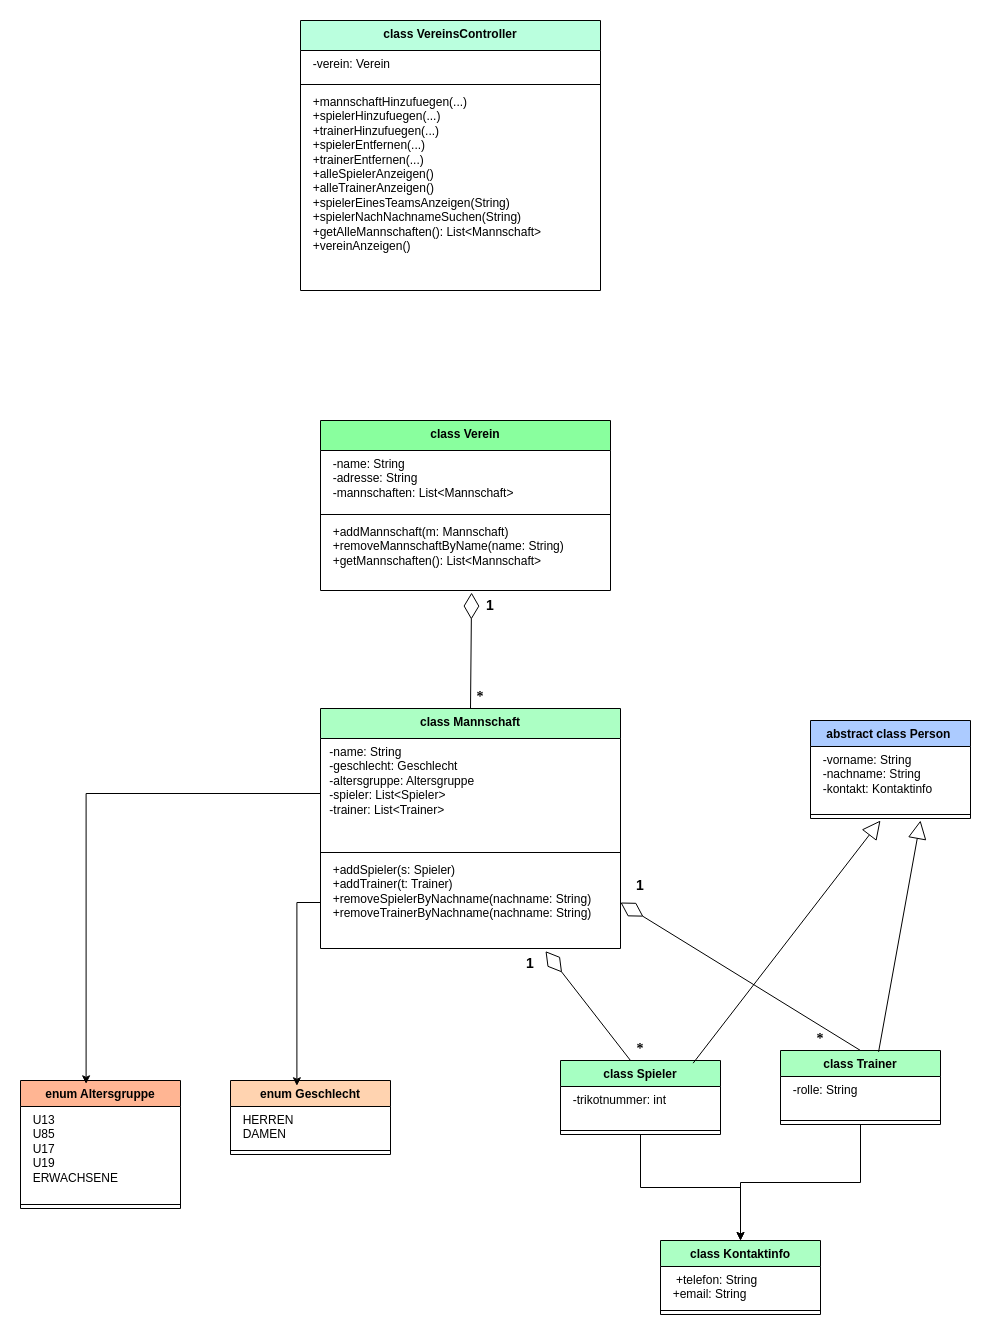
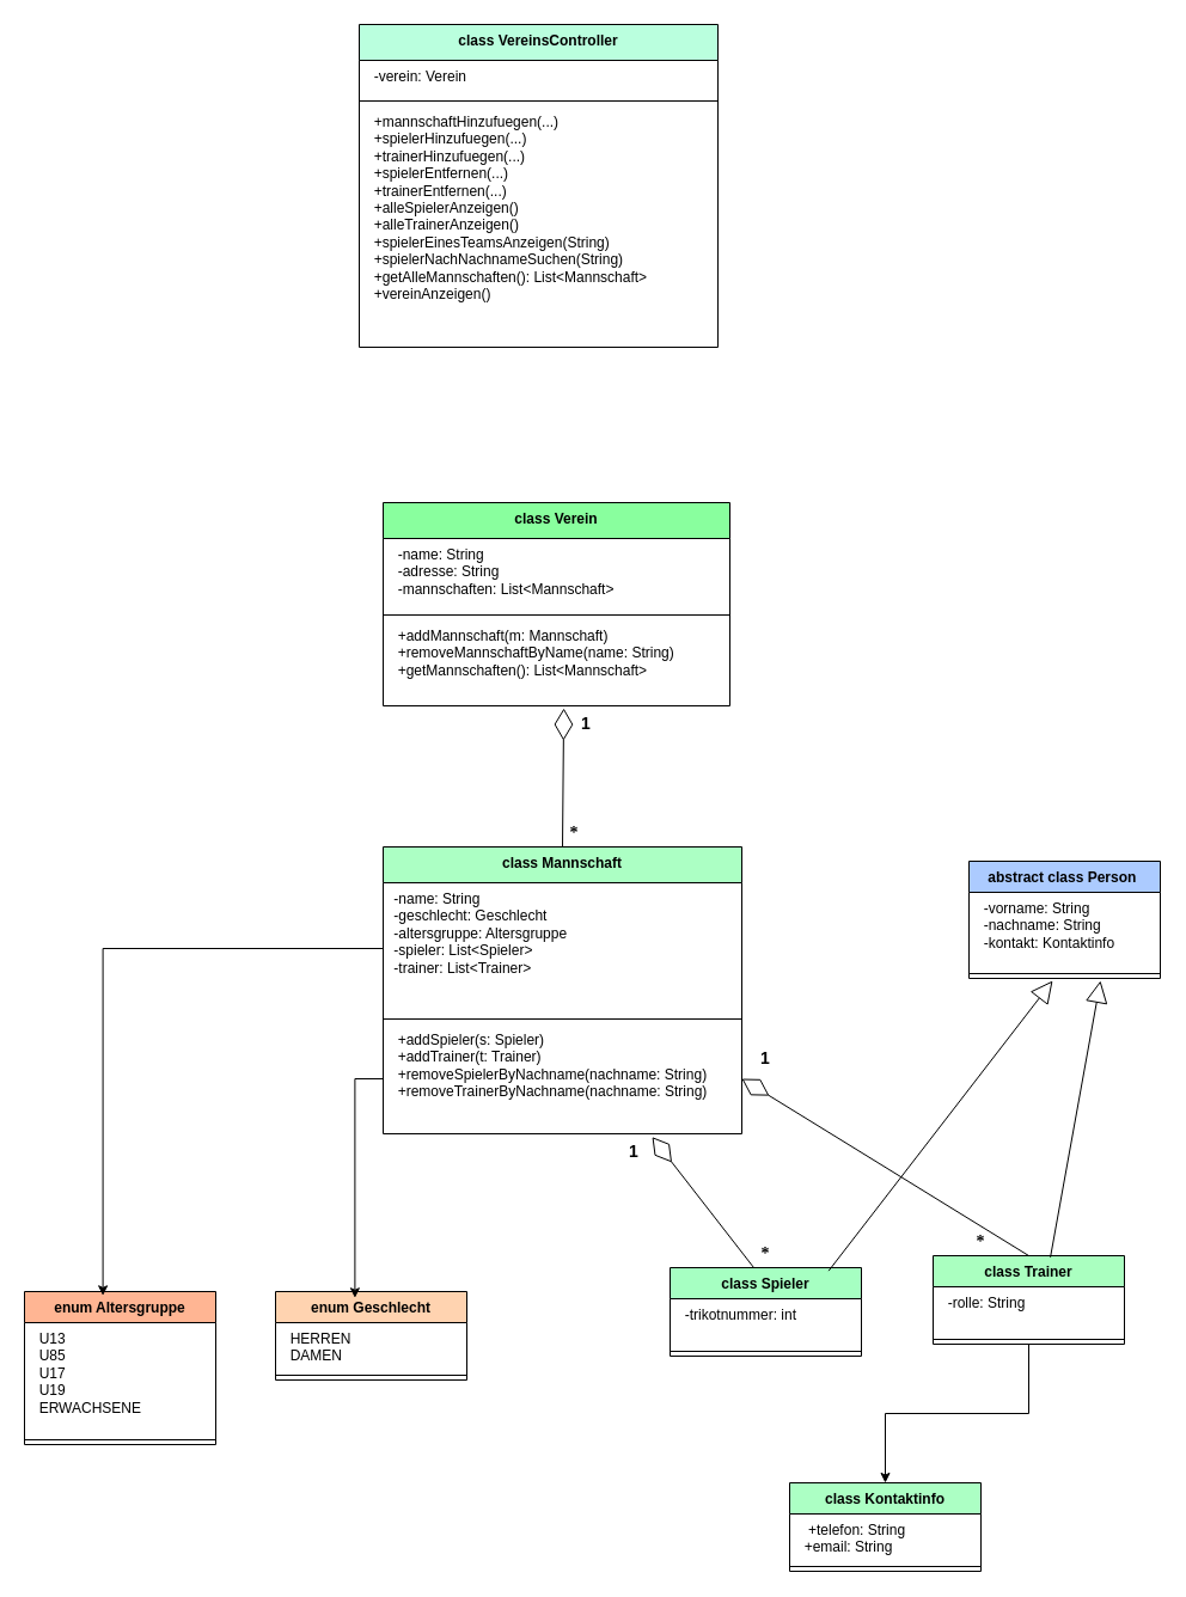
  <mxCell id="0" />
  <mxCell id="1" parent="0" />
  <mxCell id="2" value="enum Geschlecht" style="swimlane;fontStyle=1;align=center;verticalAlign=top;childLayout=stackLayout;horizontal=1;startSize=26;horizontalStack=0;resizeParent=1;resizeParentMax=0;resizeLast=0;collapsible=1;marginBottom=0;whiteSpace=wrap;html=1;fillColor=#FFD3B0;" vertex="1" parent="1"><mxGeometry x="230" y="1080" width="160" height="74" as="geometry" /></mxCell>
  <mxCell id="3" value="&lt;div&gt;&amp;nbsp; HERREN&lt;/div&gt;&lt;div&gt;&amp;nbsp; DAMEN&lt;/div&gt;" style="text;strokeColor=none;fillColor=none;align=left;verticalAlign=top;spacingLeft=4;spacingRight=4;overflow=hidden;rotatable=0;points=[[0,0.5],[1,0.5]];portConstraint=eastwest;whiteSpace=wrap;html=1;" vertex="1" parent="2"><mxGeometry y="26" width="160" height="40" as="geometry" /></mxCell>
  <mxCell id="4" value="" style="line;strokeWidth=1;fillColor=none;align=left;verticalAlign=middle;spacingTop=-1;spacingLeft=3;spacingRight=3;rotatable=0;labelPosition=right;points=[];portConstraint=eastwest;strokeColor=inherit;" vertex="1" parent="2"><mxGeometry y="66" width="160" height="8" as="geometry" /></mxCell>
  <mxCell id="5" value="enum Altersgruppe" style="swimlane;fontStyle=1;align=center;verticalAlign=top;childLayout=stackLayout;horizontal=1;startSize=26;horizontalStack=0;resizeParent=1;resizeParentMax=0;resizeLast=0;collapsible=1;marginBottom=0;whiteSpace=wrap;html=1;fillColor=#FFB593;" vertex="1" parent="1"><mxGeometry x="20" y="1080" width="160" height="128" as="geometry" /></mxCell>
  <mxCell id="6" value="&lt;div&gt;&amp;nbsp;&amp;nbsp;&lt;span style=&quot;background-color: transparent;&quot;&gt;U13&lt;/span&gt;&lt;/div&gt;&lt;div&gt;&amp;nbsp; U85&lt;/div&gt;&lt;div&gt;&amp;nbsp; U17&lt;/div&gt;&lt;div&gt;&amp;nbsp; U19&lt;/div&gt;&lt;div&gt;&amp;nbsp; ERWACHSENE&lt;/div&gt;&lt;div&gt;&lt;br&gt;&lt;/div&gt;" style="text;strokeColor=none;fillColor=none;align=left;verticalAlign=top;spacingLeft=4;spacingRight=4;overflow=hidden;rotatable=0;points=[[0,0.5],[1,0.5]];portConstraint=eastwest;whiteSpace=wrap;html=1;" vertex="1" parent="5"><mxGeometry y="26" width="160" height="94" as="geometry" /></mxCell>
  <mxCell id="7" value="" style="line;strokeWidth=1;fillColor=none;align=left;verticalAlign=middle;spacingTop=-1;spacingLeft=3;spacingRight=3;rotatable=0;labelPosition=right;points=[];portConstraint=eastwest;strokeColor=inherit;" vertex="1" parent="5"><mxGeometry y="120" width="160" height="8" as="geometry" /></mxCell>
  <mxCell id="8" value="abstract class Person&amp;nbsp;" style="swimlane;fontStyle=1;align=center;verticalAlign=top;childLayout=stackLayout;horizontal=1;startSize=26;horizontalStack=0;resizeParent=1;resizeParentMax=0;resizeLast=0;collapsible=1;marginBottom=0;whiteSpace=wrap;html=1;fillColor=#ACCBFF;" vertex="1" parent="1"><mxGeometry x="810" y="720" width="160" height="98" as="geometry" /></mxCell>
  <mxCell id="9" value="&lt;div&gt;&amp;nbsp; -vorname: String&lt;/div&gt;&lt;div&gt;&amp;nbsp; -nachname: String&lt;/div&gt;&lt;div&gt;&amp;nbsp; -kontakt: Kontaktinfo&lt;/div&gt;" style="text;strokeColor=none;fillColor=none;align=left;verticalAlign=top;spacingLeft=4;spacingRight=4;overflow=hidden;rotatable=0;points=[[0,0.5],[1,0.5]];portConstraint=eastwest;whiteSpace=wrap;html=1;" vertex="1" parent="8"><mxGeometry y="26" width="160" height="64" as="geometry" /></mxCell>
  <mxCell id="10" value="" style="line;strokeWidth=1;fillColor=none;align=left;verticalAlign=middle;spacingTop=-1;spacingLeft=3;spacingRight=3;rotatable=0;labelPosition=right;points=[];portConstraint=eastwest;strokeColor=inherit;" vertex="1" parent="8"><mxGeometry y="90" width="160" height="8" as="geometry" /></mxCell>
  <mxCell id="11" value="class Kontaktinfo" style="swimlane;fontStyle=1;align=center;verticalAlign=top;childLayout=stackLayout;horizontal=1;startSize=26;horizontalStack=0;resizeParent=1;resizeParentMax=0;resizeLast=0;collapsible=1;marginBottom=0;whiteSpace=wrap;html=1;fillColor=#ACFFC4;" vertex="1" parent="1"><mxGeometry x="660" y="1240" width="160" height="74" as="geometry" /></mxCell>
  <mxCell id="12" value="&lt;div&gt;&lt;span style=&quot;background-color: transparent; color: light-dark(rgb(0, 0, 0), rgb(255, 255, 255));&quot;&gt;&amp;nbsp;&lt;/span&gt;&lt;span style=&quot;background-color: transparent;&quot;&gt;&amp;nbsp; +telefon: String&lt;/span&gt;&lt;br&gt;&lt;/div&gt;&lt;div&gt;&amp;nbsp; +email: String&lt;/div&gt;" style="text;strokeColor=none;fillColor=none;align=left;verticalAlign=top;spacingLeft=4;spacingRight=4;overflow=hidden;rotatable=0;points=[[0,0.5],[1,0.5]];portConstraint=eastwest;whiteSpace=wrap;html=1;" vertex="1" parent="11"><mxGeometry y="26" width="160" height="40" as="geometry" /></mxCell>
  <mxCell id="13" value="" style="line;strokeWidth=1;fillColor=none;align=left;verticalAlign=middle;spacingTop=-1;spacingLeft=3;spacingRight=3;rotatable=0;labelPosition=right;points=[];portConstraint=eastwest;strokeColor=inherit;" vertex="1" parent="11"><mxGeometry y="66" width="160" height="8" as="geometry" /></mxCell>
- <mxCell id="14" style="edgeStyle=orthogonalEdgeStyle;rounded=0;orthogonalLoop=1;jettySize=auto;html=1;" edge="1" parent="1" source="15" target="11"><mxGeometry relative="1" as="geometry" /></mxCell>
  <mxCell id="15" value="class Spieler" style="swimlane;fontStyle=1;align=center;verticalAlign=top;childLayout=stackLayout;horizontal=1;startSize=26;horizontalStack=0;resizeParent=1;resizeParentMax=0;resizeLast=0;collapsible=1;marginBottom=0;whiteSpace=wrap;html=1;fillColor=#A6FFC2;" vertex="1" parent="1"><mxGeometry x="560" y="1060" width="160" height="74" as="geometry" /></mxCell>
  <mxCell id="16" value="&amp;nbsp; -trikotnummer: int" style="text;strokeColor=none;fillColor=none;align=left;verticalAlign=top;spacingLeft=4;spacingRight=4;overflow=hidden;rotatable=0;points=[[0,0.5],[1,0.5]];portConstraint=eastwest;whiteSpace=wrap;html=1;" vertex="1" parent="15"><mxGeometry y="26" width="160" height="40" as="geometry" /></mxCell>
  <mxCell id="17" value="" style="line;strokeWidth=1;fillColor=none;align=left;verticalAlign=middle;spacingTop=-1;spacingLeft=3;spacingRight=3;rotatable=0;labelPosition=right;points=[];portConstraint=eastwest;strokeColor=inherit;" vertex="1" parent="15"><mxGeometry y="66" width="160" height="8" as="geometry" /></mxCell>
  <mxCell id="18" style="edgeStyle=orthogonalEdgeStyle;rounded=0;orthogonalLoop=1;jettySize=auto;html=1;" edge="1" parent="1" source="19" target="11"><mxGeometry relative="1" as="geometry" /></mxCell>
  <mxCell id="19" value="class Trainer" style="swimlane;fontStyle=1;align=center;verticalAlign=top;childLayout=stackLayout;horizontal=1;startSize=26;horizontalStack=0;resizeParent=1;resizeParentMax=0;resizeLast=0;collapsible=1;marginBottom=0;whiteSpace=wrap;html=1;fillColor=#AAFFC0;" vertex="1" parent="1"><mxGeometry x="780" y="1050" width="160" height="74" as="geometry" /></mxCell>
  <mxCell id="20" value="&amp;nbsp; -rolle: String" style="text;strokeColor=none;fillColor=none;align=left;verticalAlign=top;spacingLeft=4;spacingRight=4;overflow=hidden;rotatable=0;points=[[0,0.5],[1,0.5]];portConstraint=eastwest;whiteSpace=wrap;html=1;" vertex="1" parent="19"><mxGeometry y="26" width="160" height="40" as="geometry" /></mxCell>
  <mxCell id="21" value="" style="line;strokeWidth=1;fillColor=none;align=left;verticalAlign=middle;spacingTop=-1;spacingLeft=3;spacingRight=3;rotatable=0;labelPosition=right;points=[];portConstraint=eastwest;strokeColor=inherit;" vertex="1" parent="19"><mxGeometry y="66" width="160" height="8" as="geometry" /></mxCell>
  <mxCell id="22" value="class Mannschaft" style="swimlane;fontStyle=1;align=center;verticalAlign=top;childLayout=stackLayout;horizontal=1;startSize=30;horizontalStack=0;resizeParent=1;resizeParentMax=0;resizeLast=0;collapsible=1;marginBottom=0;whiteSpace=wrap;html=1;fillColor=#ACFFC4;" vertex="1" parent="1"><mxGeometry x="320" y="708" width="300" height="240" as="geometry" /></mxCell>
  <mxCell id="23" value="&lt;div&gt;&amp;nbsp;-name: String&lt;/div&gt;&lt;div&gt;&amp;nbsp;-geschlecht: Geschlecht&lt;/div&gt;&lt;div&gt;&amp;nbsp;-altersgruppe: Altersgruppe&lt;/div&gt;&lt;div&gt;&amp;nbsp;-spieler: List&amp;lt;Spieler&amp;gt;&lt;/div&gt;&lt;div&gt;&amp;nbsp;-trainer: List&amp;lt;Trainer&amp;gt;&lt;/div&gt;" style="text;strokeColor=none;fillColor=none;align=left;verticalAlign=top;spacingLeft=4;spacingRight=4;overflow=hidden;rotatable=0;points=[[0,0.5],[1,0.5]];portConstraint=eastwest;whiteSpace=wrap;html=1;" vertex="1" parent="22"><mxGeometry y="30" width="300" height="110" as="geometry" /></mxCell>
  <mxCell id="24" value="" style="line;strokeWidth=1;fillColor=none;align=left;verticalAlign=middle;spacingTop=-1;spacingLeft=3;spacingRight=3;rotatable=0;labelPosition=right;points=[];portConstraint=eastwest;strokeColor=inherit;" vertex="1" parent="22"><mxGeometry y="140" width="300" height="8" as="geometry" /></mxCell>
  <mxCell id="25" value="&lt;div&gt;&amp;nbsp; +addSpieler(s: Spieler)&lt;/div&gt;&lt;div&gt;&amp;nbsp; +addTrainer(t: Trainer)&lt;/div&gt;&lt;div&gt;&amp;nbsp; +removeSpielerByNachname(nachname: String)&lt;/div&gt;&lt;div&gt;&amp;nbsp; +removeTrainerByNachname(nachname: String)&lt;/div&gt;" style="text;strokeColor=none;fillColor=none;align=left;verticalAlign=top;spacingLeft=4;spacingRight=4;overflow=hidden;rotatable=0;points=[[0,0.5],[1,0.5]];portConstraint=eastwest;whiteSpace=wrap;html=1;" vertex="1" parent="22"><mxGeometry y="148" width="300" height="92" as="geometry" /></mxCell>
  <mxCell id="26" value="class Verein" style="swimlane;fontStyle=1;align=center;verticalAlign=top;childLayout=stackLayout;horizontal=1;startSize=30;horizontalStack=0;resizeParent=1;resizeParentMax=0;resizeLast=0;collapsible=1;marginBottom=0;whiteSpace=wrap;html=1;fillColor=#89FF9E;" vertex="1" parent="1"><mxGeometry x="320" y="420" width="290" height="170" as="geometry" /></mxCell>
  <mxCell id="27" value="&lt;div&gt;&amp;nbsp; -name: String&lt;/div&gt;&lt;div&gt;&amp;nbsp; -adresse: String&lt;/div&gt;&lt;div&gt;&amp;nbsp; -mannschaften: List&amp;lt;Mannschaft&amp;gt;&lt;/div&gt;" style="text;strokeColor=none;fillColor=none;align=left;verticalAlign=top;spacingLeft=4;spacingRight=4;overflow=hidden;rotatable=0;points=[[0,0.5],[1,0.5]];portConstraint=eastwest;whiteSpace=wrap;html=1;" vertex="1" parent="26"><mxGeometry y="30" width="290" height="60" as="geometry" /></mxCell>
  <mxCell id="28" value="" style="line;strokeWidth=1;fillColor=none;align=left;verticalAlign=middle;spacingTop=-1;spacingLeft=3;spacingRight=3;rotatable=0;labelPosition=right;points=[];portConstraint=eastwest;strokeColor=inherit;" vertex="1" parent="26"><mxGeometry y="90" width="290" height="8" as="geometry" /></mxCell>
  <mxCell id="29" value="&lt;div&gt;&amp;nbsp; +addMannschaft(m: Mannschaft)&lt;/div&gt;&lt;div&gt;&amp;nbsp; +removeMannschaftByName(name: String)&lt;/div&gt;&lt;div&gt;&amp;nbsp; +getMannschaften(): List&amp;lt;Mannschaft&amp;gt;&lt;/div&gt;" style="text;strokeColor=none;fillColor=none;align=left;verticalAlign=top;spacingLeft=4;spacingRight=4;overflow=hidden;rotatable=0;points=[[0,0.5],[1,0.5]];portConstraint=eastwest;whiteSpace=wrap;html=1;" vertex="1" parent="26"><mxGeometry y="98" width="290" height="72" as="geometry" /></mxCell>
  <mxCell id="30" value="class VereinsController" style="swimlane;fontStyle=1;align=center;verticalAlign=top;childLayout=stackLayout;horizontal=1;startSize=30;horizontalStack=0;resizeParent=1;resizeParentMax=0;resizeLast=0;collapsible=1;marginBottom=0;whiteSpace=wrap;html=1;fillColor=#BAFFDE;" vertex="1" parent="1"><mxGeometry x="300" y="20" width="300" height="270" as="geometry" /></mxCell>
  <mxCell id="31" value="&amp;nbsp; -verein: Verein" style="text;strokeColor=none;fillColor=none;align=left;verticalAlign=top;spacingLeft=4;spacingRight=4;overflow=hidden;rotatable=0;points=[[0,0.5],[1,0.5]];portConstraint=eastwest;whiteSpace=wrap;html=1;" vertex="1" parent="30"><mxGeometry y="30" width="300" height="30" as="geometry" /></mxCell>
  <mxCell id="32" value="" style="line;strokeWidth=1;fillColor=none;align=left;verticalAlign=middle;spacingTop=-1;spacingLeft=3;spacingRight=3;rotatable=0;labelPosition=right;points=[];portConstraint=eastwest;strokeColor=inherit;" vertex="1" parent="30"><mxGeometry y="60" width="300" height="8" as="geometry" /></mxCell>
  <mxCell id="33" value="&lt;div&gt;&amp;nbsp; +mannschaftHinzufuegen(...)&lt;/div&gt;&lt;div&gt;&amp;nbsp; +spielerHinzufuegen(...)&lt;/div&gt;&lt;div&gt;&amp;nbsp; +trainerHinzufuegen(...)&lt;/div&gt;&lt;div&gt;&amp;nbsp; +spielerEntfernen(...)&lt;/div&gt;&lt;div&gt;&amp;nbsp; +trainerEntfernen(...)&lt;/div&gt;&lt;div&gt;&amp;nbsp; +alleSpielerAnzeigen()&lt;/div&gt;&lt;div&gt;&amp;nbsp; +alleTrainerAnzeigen()&lt;/div&gt;&lt;div&gt;&amp;nbsp; +spielerEinesTeamsAnzeigen(String)&lt;/div&gt;&lt;div&gt;&amp;nbsp; +spielerNachNachnameSuchen(String)&lt;/div&gt;&lt;div&gt;&amp;nbsp; +getAlleMannschaften(): List&amp;lt;Mannschaft&amp;gt;&lt;/div&gt;&lt;div&gt;&amp;nbsp; +vereinAnzeigen()&lt;/div&gt;" style="text;strokeColor=none;fillColor=none;align=left;verticalAlign=top;spacingLeft=4;spacingRight=4;overflow=hidden;rotatable=0;points=[[0,0.5],[1,0.5]];portConstraint=eastwest;whiteSpace=wrap;html=1;" vertex="1" parent="30"><mxGeometry y="68" width="300" height="202" as="geometry" /></mxCell>
  <mxCell id="34" value="" style="endArrow=diamondThin;endFill=0;endSize=24;html=1;rounded=0;entryX=0.521;entryY=1.029;entryDx=0;entryDy=0;entryPerimeter=0;exitX=0.5;exitY=0;exitDx=0;exitDy=0;" edge="1" parent="1" source="22" target="29"><mxGeometry width="160" relative="1" as="geometry"><mxPoint x="460" y="700" as="sourcePoint" /><mxPoint x="690" y="720" as="targetPoint" /></mxGeometry></mxCell>
  <mxCell id="35" value="" style="endArrow=diamondThin;endFill=0;endSize=24;html=1;rounded=0;entryX=0.75;entryY=1.029;entryDx=0;entryDy=0;entryPerimeter=0;exitX=0.5;exitY=0;exitDx=0;exitDy=0;" edge="1" parent="1" target="25"><mxGeometry width="160" relative="1" as="geometry"><mxPoint x="630" y="1060" as="sourcePoint" /><mxPoint x="631" y="944" as="targetPoint" /></mxGeometry></mxCell>
  <mxCell id="36" value="" style="endArrow=diamondThin;endFill=0;endSize=24;html=1;rounded=0;entryX=1;entryY=0.5;entryDx=0;entryDy=0;exitX=0.5;exitY=0;exitDx=0;exitDy=0;" edge="1" parent="1" source="19" target="25"><mxGeometry width="160" relative="1" as="geometry"><mxPoint x="859.41" y="1026" as="sourcePoint" /><mxPoint x="860.41" y="910" as="targetPoint" /><Array as="points" /></mxGeometry></mxCell>
  <mxCell id="37" style="edgeStyle=orthogonalEdgeStyle;rounded=0;orthogonalLoop=1;jettySize=auto;html=1;entryX=0.415;entryY=0.071;entryDx=0;entryDy=0;entryPerimeter=0;" edge="1" parent="1" source="25" target="2"><mxGeometry relative="1" as="geometry" /></mxCell>
  <mxCell id="38" style="edgeStyle=orthogonalEdgeStyle;rounded=0;orthogonalLoop=1;jettySize=auto;html=1;entryX=0.41;entryY=0.026;entryDx=0;entryDy=0;entryPerimeter=0;" edge="1" parent="1" source="23" target="5"><mxGeometry relative="1" as="geometry" /></mxCell>
  <mxCell id="39" value="" style="endArrow=block;endSize=16;endFill=0;html=1;rounded=0;exitX=0.829;exitY=0.036;exitDx=0;exitDy=0;exitPerimeter=0;" edge="1" parent="1" source="15"><mxGeometry width="160" relative="1" as="geometry"><mxPoint x="760" y="840" as="sourcePoint" /><mxPoint x="880" y="820" as="targetPoint" /></mxGeometry></mxCell>
  <mxCell id="40" value="" style="endArrow=block;endSize=16;endFill=0;html=1;rounded=0;exitX=0.613;exitY=0.018;exitDx=0;exitDy=0;exitPerimeter=0;" edge="1" parent="1" source="19"><mxGeometry width="160" relative="1" as="geometry"><mxPoint x="703" y="1073" as="sourcePoint" /><mxPoint x="920" y="820" as="targetPoint" /></mxGeometry></mxCell>
  <mxCell id="41" value="&lt;font style=&quot;font-size: 14px;&quot;&gt;&lt;b&gt;1&lt;/b&gt;&lt;/font&gt;" style="text;html=1;align=center;verticalAlign=middle;whiteSpace=wrap;rounded=0;" vertex="1" parent="1"><mxGeometry x="520" y="948" width="20" height="30" as="geometry" /></mxCell>
  <mxCell id="42" value="&lt;font style=&quot;font-size: 14px;&quot;&gt;&lt;b&gt;1&lt;/b&gt;&lt;/font&gt;" style="text;html=1;align=center;verticalAlign=middle;whiteSpace=wrap;rounded=0;" vertex="1" parent="1"><mxGeometry x="630" y="870" width="20" height="30" as="geometry" /></mxCell>
  <mxCell id="43" value="&lt;font style=&quot;font-size: 14px;&quot;&gt;&lt;b&gt;1&lt;/b&gt;&lt;/font&gt;" style="text;html=1;align=center;verticalAlign=middle;whiteSpace=wrap;rounded=0;" vertex="1" parent="1"><mxGeometry x="480" y="590" width="20" height="30" as="geometry" /></mxCell>
  <mxCell id="44" value="&lt;h1&gt;&lt;font face=&quot;Lucida Console&quot; style=&quot;font-size: 14px;&quot;&gt;*&lt;/font&gt;&lt;/h1&gt;" style="text;html=1;align=center;verticalAlign=middle;whiteSpace=wrap;rounded=0;" vertex="1" parent="1"><mxGeometry x="470" y="678" width="20" height="30" as="geometry" /></mxCell>
  <mxCell id="45" value="&lt;h1&gt;&lt;font face=&quot;Lucida Console&quot; style=&quot;font-size: 14px;&quot;&gt;*&lt;/font&gt;&lt;/h1&gt;" style="text;html=1;align=center;verticalAlign=middle;whiteSpace=wrap;rounded=0;" vertex="1" parent="1"><mxGeometry x="630" y="1030" width="20" height="30" as="geometry" /></mxCell>
  <mxCell id="46" value="&lt;h1&gt;&lt;font face=&quot;Lucida Console&quot; style=&quot;font-size: 14px;&quot;&gt;*&lt;/font&gt;&lt;/h1&gt;" style="text;html=1;align=center;verticalAlign=middle;whiteSpace=wrap;rounded=0;" vertex="1" parent="1"><mxGeometry x="810" y="1020" width="20" height="30" as="geometry" /></mxCell>
